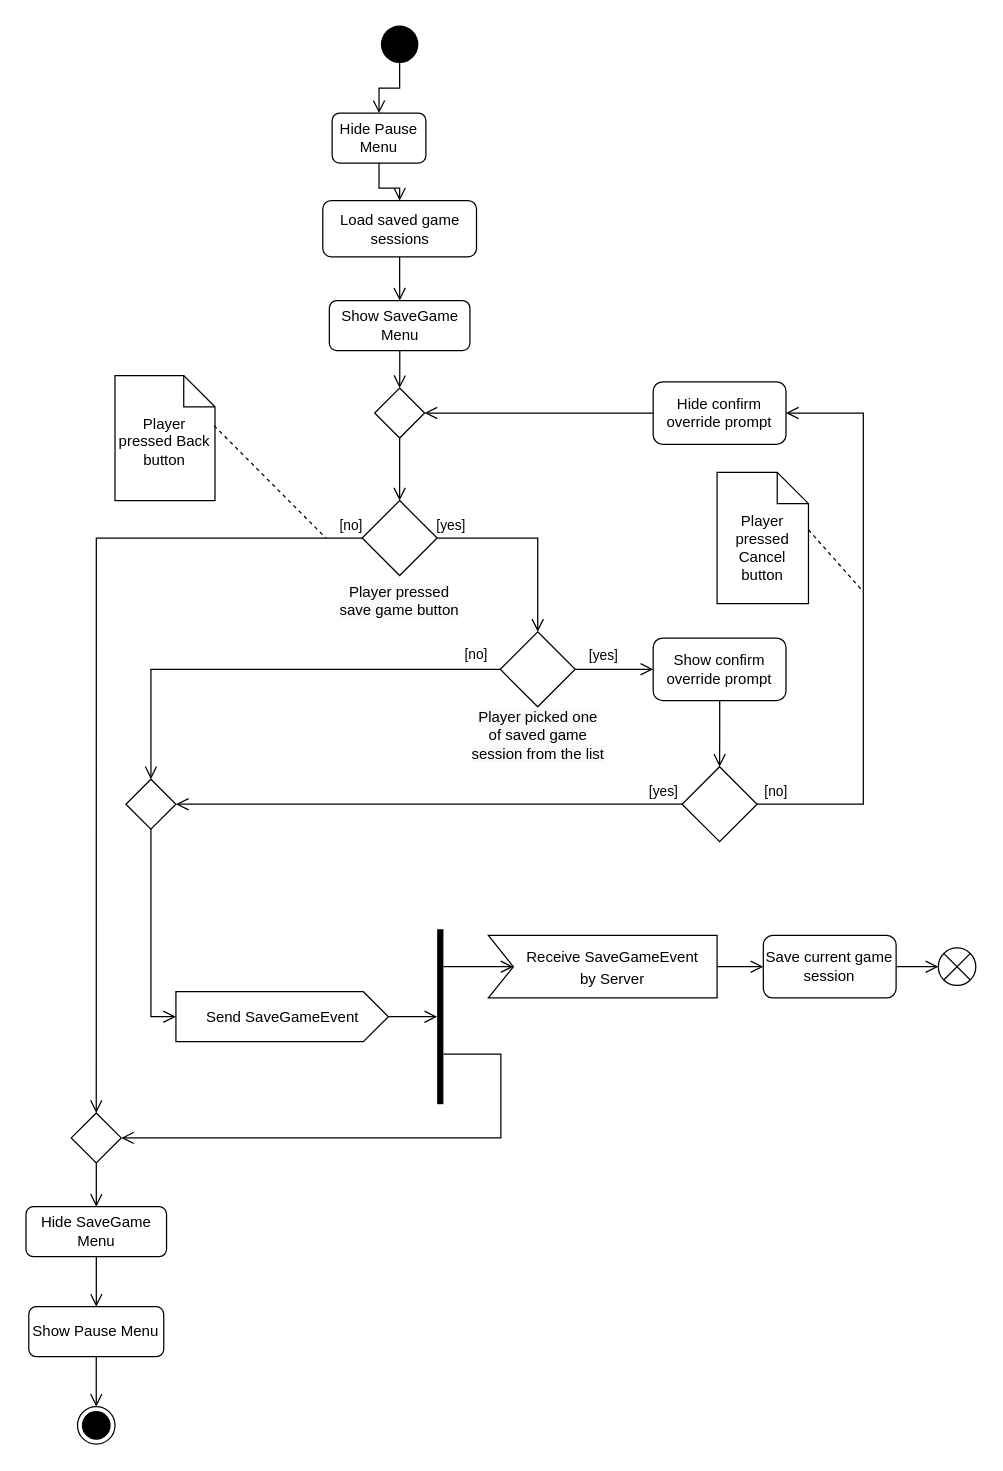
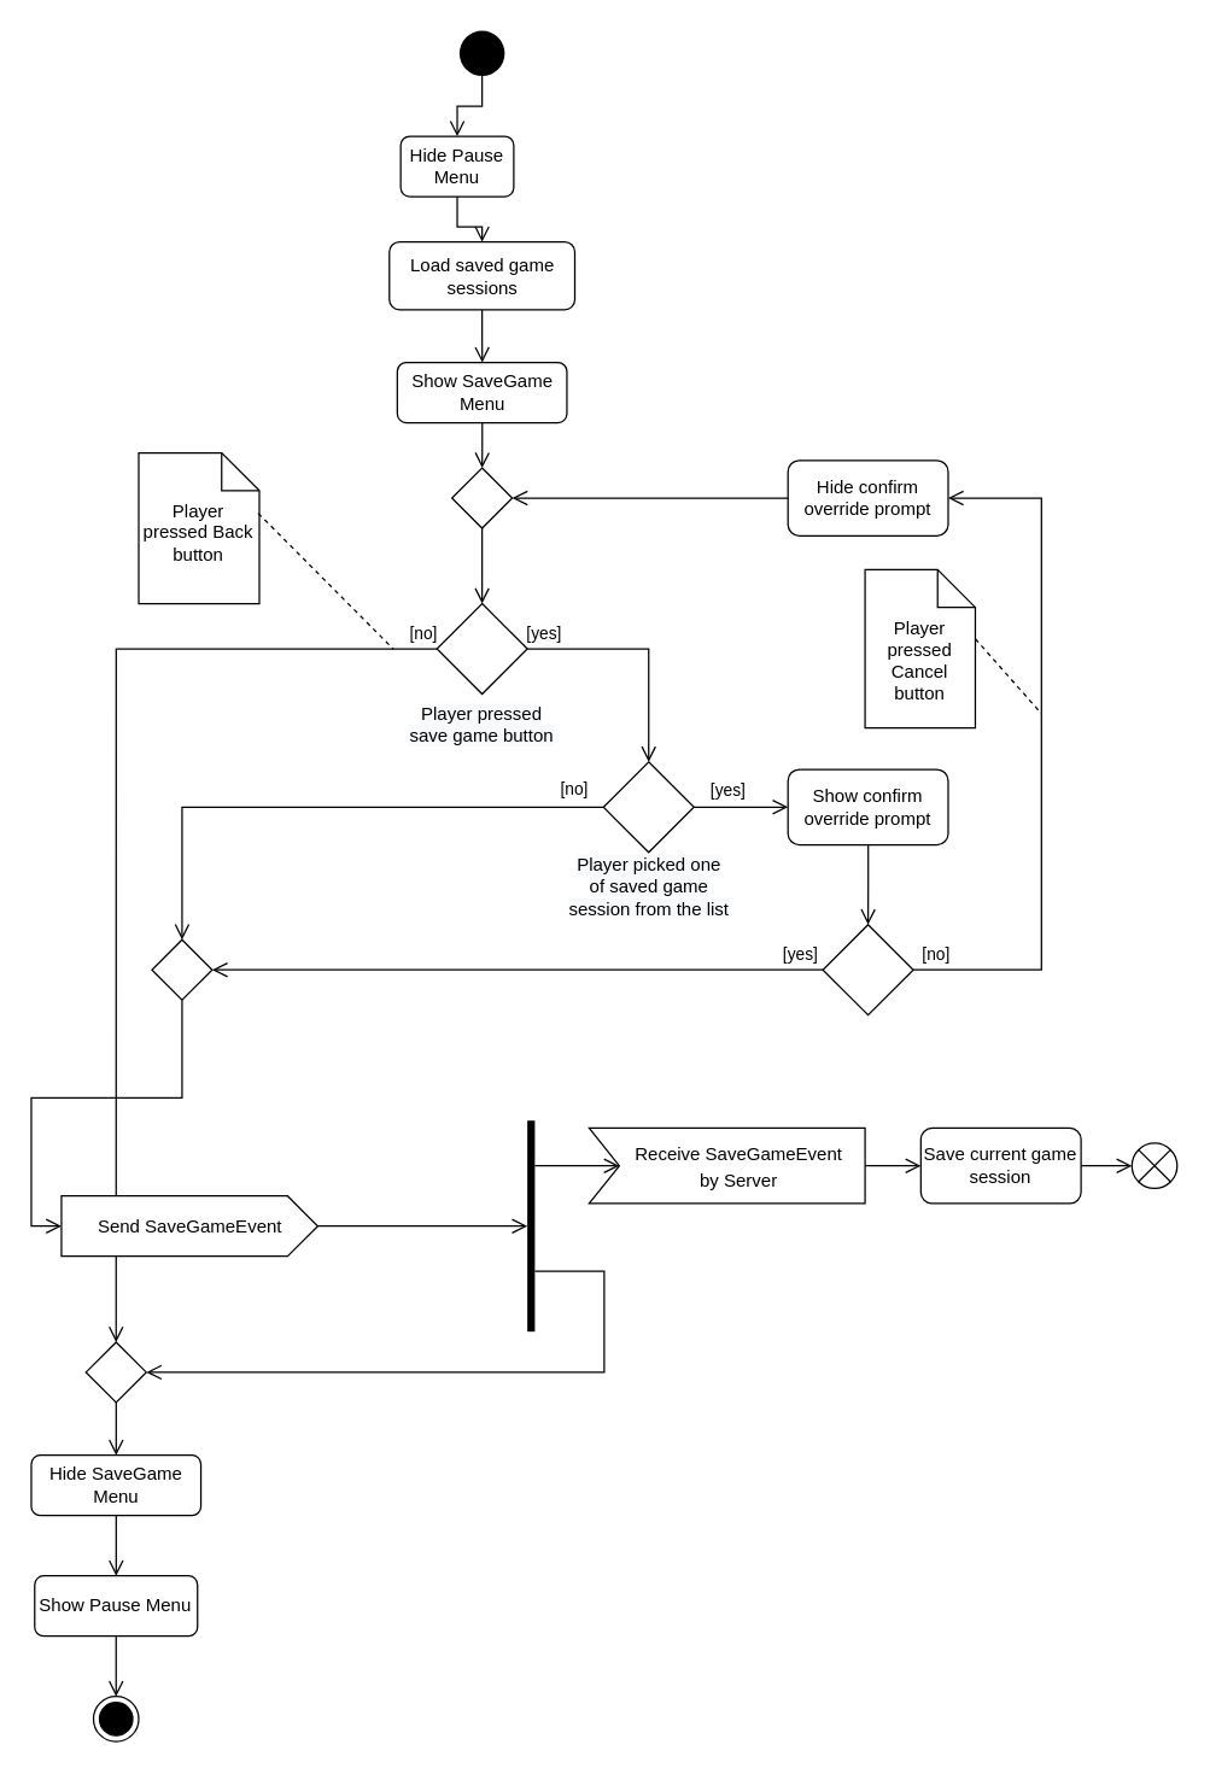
  <mxCell id="0" />
  <mxCell id="1" parent="0" />
  <mxCell id="2" value="" style="edgeStyle=orthogonalEdgeStyle;html=1;verticalAlign=bottom;endArrow=open;endSize=8;strokeColor=#000000;rounded=0;entryX=0.5;entryY=0;entryDx=0;entryDy=0;exitX=0.5;exitY=1;exitDx=0;exitDy=0;" parent="1" source="9" target="4" edge="1"><mxGeometry relative="1" as="geometry"><mxPoint x="312" y="145" as="targetPoint" /><mxPoint x="312.5" y="115" as="sourcePoint" /></mxGeometry></mxCell>
  <mxCell id="3" style="edgeStyle=orthogonalEdgeStyle;rounded=0;orthogonalLoop=1;jettySize=auto;html=1;endArrow=open;endFill=0;endSize=8;" parent="1" source="4" target="15" edge="1"><mxGeometry relative="1" as="geometry"><mxPoint x="319" y="170" as="targetPoint" /></mxGeometry></mxCell>
  <mxCell id="4" value="Hide Pause Menu" style="rounded=1;whiteSpace=wrap;html=1;strokeColor=#000000;" parent="1" vertex="1"><mxGeometry x="265" y="90" width="75" height="40" as="geometry" /></mxCell>
  <mxCell id="5" value="[no]" style="edgeStyle=orthogonalEdgeStyle;rounded=0;orthogonalLoop=1;jettySize=auto;html=1;endArrow=open;endFill=0;endSize=8;strokeColor=#000000;strokeWidth=1;exitX=0;exitY=0.5;exitDx=0;exitDy=0;entryX=0.5;entryY=0;entryDx=0;entryDy=0;" parent="1" source="24" target="28" edge="1"><mxGeometry x="-0.973" y="-10" relative="1" as="geometry"><mxPoint x="190" y="510" as="targetPoint" /><mxPoint x="309" y="570" as="sourcePoint" /><mxPoint as="offset" /></mxGeometry></mxCell>
  <mxCell id="6" style="edgeStyle=orthogonalEdgeStyle;rounded=0;orthogonalLoop=1;jettySize=auto;html=1;endArrow=open;endFill=0;endSize=8;entryX=0.5;entryY=0;entryDx=0;entryDy=0;" edge="1" parent="1" source="7" target="38"><mxGeometry relative="1" as="geometry" /></mxCell>
  <mxCell id="7" value="Show SaveGame Menu" style="rounded=1;whiteSpace=wrap;html=1;strokeColor=#000000;" parent="1" vertex="1"><mxGeometry x="262.75" y="240" width="112.5" height="40" as="geometry" /></mxCell>
  <mxCell id="8" value="[no]" style="edgeStyle=orthogonalEdgeStyle;rounded=0;orthogonalLoop=1;jettySize=auto;html=1;endArrow=open;endFill=0;endSize=8;strokeColor=#000000;strokeWidth=1;fontSize=11;exitX=0;exitY=0.5;exitDx=0;exitDy=0;entryX=0.5;entryY=0;entryDx=0;entryDy=0;" parent="1" source="10" target="22" edge="1"><mxGeometry x="-0.893" y="-12" relative="1" as="geometry"><mxPoint as="offset" /><mxPoint x="229" y="664.976" as="sourcePoint" /><Array as="points"><mxPoint x="120" y="535" /></Array><mxPoint x="120" y="635" as="targetPoint" /></mxGeometry></mxCell>
  <mxCell id="9" value="" style="ellipse;fillColor=#000000;strokeColor=none;" parent="1" vertex="1"><mxGeometry x="304" y="20" width="30" height="30" as="geometry" /></mxCell>
  <mxCell id="10" value="" style="rhombus;" parent="1" vertex="1"><mxGeometry x="399.5" y="505" width="60" height="60" as="geometry" /></mxCell>
  <mxCell id="11" value="" style="ellipse;html=1;shape=endState;fillColor=#000000;strokeColor=#000000;" parent="1" vertex="1"><mxGeometry x="61.25" y="1125" width="30" height="30" as="geometry" /></mxCell>
  <mxCell id="12" style="edgeStyle=orthogonalEdgeStyle;rounded=0;orthogonalLoop=1;jettySize=auto;html=1;endArrow=open;endFill=0;endSize=8;exitX=0.5;exitY=1;exitDx=0;exitDy=0;" parent="1" source="15" target="7" edge="1"><mxGeometry relative="1" as="geometry"><mxPoint x="319" y="215" as="sourcePoint" /></mxGeometry></mxCell>
  <mxCell id="13" value="Player pressed Back button" style="shape=note2;boundedLbl=1;whiteSpace=wrap;html=1;size=25;verticalAlign=top;align=center;" parent="1" vertex="1"><mxGeometry x="91.25" y="300" width="80" height="100" as="geometry" /></mxCell>
  <mxCell id="14" style="rounded=0;orthogonalLoop=1;jettySize=auto;html=1;endArrow=none;endFill=0;endSize=8;dashed=1;exitX=0.991;exitY=0.401;exitDx=0;exitDy=0;exitPerimeter=0;" parent="1" source="13" edge="1"><mxGeometry relative="1" as="geometry"><mxPoint x="260" y="430" as="targetPoint" /><mxPoint x="210" y="350" as="sourcePoint" /></mxGeometry></mxCell>
  <mxCell id="15" value="Load saved game sessions" style="rounded=1;whiteSpace=wrap;html=1;strokeColor=#000000;" vertex="1" parent="1"><mxGeometry x="257.5" y="160" width="123" height="45" as="geometry" /></mxCell>
  <mxCell id="16" value="&lt;span style=&quot;color: rgb(0, 0, 0); font-family: Helvetica; font-size: 12px; font-style: normal; font-variant-ligatures: normal; font-variant-caps: normal; font-weight: 400; letter-spacing: normal; orphans: 2; text-indent: 0px; text-transform: none; widows: 2; word-spacing: 0px; -webkit-text-stroke-width: 0px; background-color: rgb(248, 249, 250); text-decoration-thickness: initial; text-decoration-style: initial; text-decoration-color: initial; float: none; display: inline !important;&quot;&gt;Player pressed&lt;/span&gt;&lt;br style=&quot;color: rgb(0, 0, 0); font-family: Helvetica; font-size: 12px; font-style: normal; font-variant-ligatures: normal; font-variant-caps: normal; font-weight: 400; letter-spacing: normal; orphans: 2; text-indent: 0px; text-transform: none; widows: 2; word-spacing: 0px; -webkit-text-stroke-width: 0px; background-color: rgb(248, 249, 250); text-decoration-thickness: initial; text-decoration-style: initial; text-decoration-color: initial;&quot;&gt;&lt;span style=&quot;color: rgb(0, 0, 0); font-family: Helvetica; font-size: 12px; font-style: normal; font-variant-ligatures: normal; font-variant-caps: normal; font-weight: 400; letter-spacing: normal; orphans: 2; text-indent: 0px; text-transform: none; widows: 2; word-spacing: 0px; -webkit-text-stroke-width: 0px; background-color: rgb(248, 249, 250); text-decoration-thickness: initial; text-decoration-style: initial; text-decoration-color: initial; float: none; display: inline !important;&quot;&gt;save game button&lt;/span&gt;" style="text;whiteSpace=wrap;html=1;align=center;" parent="1" vertex="1"><mxGeometry x="264" y="460" width="110" height="40" as="geometry" /></mxCell>
  <mxCell id="17" value="" style="edgeStyle=orthogonalEdgeStyle;rounded=0;orthogonalLoop=1;jettySize=auto;html=1;endArrow=open;endFill=0;endSize=8;strokeColor=#000000;strokeWidth=1;exitX=1;exitY=0.5;exitDx=0;exitDy=0;entryX=0;entryY=0.5;entryDx=0;entryDy=0;" edge="1" parent="1" source="10" target="36"><mxGeometry relative="1" as="geometry"><mxPoint x="350" y="680" as="sourcePoint" /><mxPoint x="500" y="563" as="targetPoint" /><Array as="points"><mxPoint x="500" y="535" /><mxPoint x="500" y="535" /></Array></mxGeometry></mxCell>
  <mxCell id="18" value="[yes]" style="edgeLabel;html=1;align=center;verticalAlign=middle;resizable=0;points=[];fontSize=11;" vertex="1" connectable="0" parent="17"><mxGeometry x="-0.399" y="3" relative="1" as="geometry"><mxPoint x="3" y="-9" as="offset" /></mxGeometry></mxCell>
  <mxCell id="19" style="edgeStyle=orthogonalEdgeStyle;rounded=0;orthogonalLoop=1;jettySize=auto;html=1;endArrow=open;endFill=0;endSize=8;" edge="1" parent="1" source="20" target="47"><mxGeometry relative="1" as="geometry" /></mxCell>
- <mxCell id="20" value="&lt;span style=&quot;font-size: 12px;&quot;&gt;Send SaveGameEvent&lt;/span&gt;" style="html=1;shape=mxgraph.infographic.ribbonSimple;notch1=0;notch2=20;align=center;verticalAlign=middle;fontSize=14;fontStyle=0;fillColor=#FFFFFF;strokeColor=#000000;" vertex="1" parent="1"><mxGeometry x="140" y="793" width="170" height="40" as="geometry" /></mxCell>
+ <mxCell id="20" value="&lt;span style=&quot;font-size: 12px;&quot;&gt;Send SaveGameEvent&lt;/span&gt;" style="html=1;shape=mxgraph.infographic.ribbonSimple;notch1=0;notch2=20;align=center;verticalAlign=middle;fontSize=14;fontStyle=0;fillColor=#FFFFFF;strokeColor=#000000;" vertex="1" parent="1"><mxGeometry x="40" y="793" width="170" height="40" as="geometry" /></mxCell>
  <mxCell id="21" style="edgeStyle=orthogonalEdgeStyle;rounded=0;orthogonalLoop=1;jettySize=auto;html=1;entryX=0;entryY=0;entryDx=0;entryDy=20;entryPerimeter=0;endArrow=open;endFill=0;endSize=8;" edge="1" parent="1" source="22" target="20"><mxGeometry relative="1" as="geometry" /></mxCell>
  <mxCell id="22" value="" style="rhombus;strokeColor=#000000;" vertex="1" parent="1"><mxGeometry x="100" y="623" width="40" height="40" as="geometry" /></mxCell>
  <mxCell id="23" value="[yes]" style="edgeStyle=orthogonalEdgeStyle;rounded=0;orthogonalLoop=1;jettySize=auto;html=1;entryX=0.5;entryY=0;entryDx=0;entryDy=0;endArrow=open;endFill=0;endSize=8;" edge="1" parent="1" source="24" target="10"><mxGeometry x="-0.854" y="10" relative="1" as="geometry"><mxPoint as="offset" /></mxGeometry></mxCell>
  <mxCell id="24" value="" style="rhombus;" vertex="1" parent="1"><mxGeometry x="289" y="400" width="60" height="60" as="geometry" /></mxCell>
  <mxCell id="25" style="edgeStyle=orthogonalEdgeStyle;rounded=0;orthogonalLoop=1;jettySize=auto;html=1;endArrow=open;endFill=0;endSize=8;" edge="1" parent="1" source="26" target="30"><mxGeometry relative="1" as="geometry" /></mxCell>
  <mxCell id="26" value="Hide SaveGame Menu" style="rounded=1;whiteSpace=wrap;html=1;strokeColor=#000000;" vertex="1" parent="1"><mxGeometry x="20" y="965" width="112.5" height="40" as="geometry" /></mxCell>
  <mxCell id="27" style="edgeStyle=orthogonalEdgeStyle;rounded=0;orthogonalLoop=1;jettySize=auto;html=1;endArrow=open;endFill=0;endSize=8;" edge="1" parent="1" source="28" target="26"><mxGeometry relative="1" as="geometry" /></mxCell>
  <mxCell id="28" value="" style="rhombus;strokeColor=#000000;" vertex="1" parent="1"><mxGeometry x="56.25" y="890" width="40" height="40" as="geometry" /></mxCell>
  <mxCell id="29" style="edgeStyle=orthogonalEdgeStyle;rounded=0;orthogonalLoop=1;jettySize=auto;html=1;endArrow=open;endFill=0;endSize=8;" edge="1" parent="1" source="30" target="11"><mxGeometry relative="1" as="geometry" /></mxCell>
  <mxCell id="30" value="Show Pause Menu" style="rounded=1;whiteSpace=wrap;html=1;strokeColor=#000000;" vertex="1" parent="1"><mxGeometry x="22.25" y="1045" width="108" height="40" as="geometry" /></mxCell>
  <mxCell id="31" value="&lt;span style=&quot;color: rgb(0, 0, 0); font-family: Helvetica; font-size: 12px; font-style: normal; font-variant-ligatures: normal; font-variant-caps: normal; font-weight: 400; letter-spacing: normal; orphans: 2; text-indent: 0px; text-transform: none; widows: 2; word-spacing: 0px; -webkit-text-stroke-width: 0px; background-color: rgb(248, 249, 250); text-decoration-thickness: initial; text-decoration-style: initial; text-decoration-color: initial; float: none; display: inline !important;&quot;&gt;Player picked one of saved game session from the list&lt;/span&gt;" style="text;whiteSpace=wrap;html=1;align=center;" vertex="1" parent="1"><mxGeometry x="374.5" y="560" width="110" height="40" as="geometry" /></mxCell>
  <mxCell id="32" value="[yes]" style="edgeStyle=orthogonalEdgeStyle;rounded=0;orthogonalLoop=1;jettySize=auto;html=1;entryX=1;entryY=0.5;entryDx=0;entryDy=0;endArrow=open;endFill=0;endSize=8;" edge="1" parent="1" source="34" target="22"><mxGeometry x="-0.927" y="-10" relative="1" as="geometry"><mxPoint as="offset" /></mxGeometry></mxCell>
  <mxCell id="33" value="[no]" style="edgeStyle=orthogonalEdgeStyle;rounded=0;orthogonalLoop=1;jettySize=auto;html=1;entryX=1;entryY=0.5;entryDx=0;entryDy=0;endArrow=open;endFill=0;endSize=8;" edge="1" parent="1" source="34" target="40"><mxGeometry x="-0.935" y="10" relative="1" as="geometry"><Array as="points"><mxPoint x="690" y="643" /><mxPoint x="690" y="330" /></Array><mxPoint as="offset" /></mxGeometry></mxCell>
  <mxCell id="34" value="" style="rhombus;" vertex="1" parent="1"><mxGeometry x="545" y="613" width="60" height="60" as="geometry" /></mxCell>
  <mxCell id="35" style="edgeStyle=orthogonalEdgeStyle;rounded=0;orthogonalLoop=1;jettySize=auto;html=1;entryX=0.5;entryY=0;entryDx=0;entryDy=0;endArrow=open;endFill=0;endSize=8;" edge="1" parent="1" source="36" target="34"><mxGeometry relative="1" as="geometry" /></mxCell>
  <mxCell id="36" value="Show confirm override prompt" style="rounded=1;whiteSpace=wrap;html=1;strokeColor=#000000;strokeWidth=1;" vertex="1" parent="1"><mxGeometry x="521.88" y="510" width="106.25" height="50" as="geometry" /></mxCell>
  <mxCell id="37" style="edgeStyle=orthogonalEdgeStyle;rounded=0;orthogonalLoop=1;jettySize=auto;html=1;entryX=0.5;entryY=0;entryDx=0;entryDy=0;endArrow=open;endFill=0;endSize=8;" edge="1" parent="1" source="38" target="24"><mxGeometry relative="1" as="geometry" /></mxCell>
  <mxCell id="38" value="" style="rhombus;strokeColor=#000000;" vertex="1" parent="1"><mxGeometry x="299" y="310" width="40" height="40" as="geometry" /></mxCell>
  <mxCell id="39" style="edgeStyle=orthogonalEdgeStyle;rounded=0;orthogonalLoop=1;jettySize=auto;html=1;entryX=1;entryY=0.5;entryDx=0;entryDy=0;endArrow=open;endFill=0;endSize=8;" edge="1" parent="1" source="40" target="38"><mxGeometry relative="1" as="geometry" /></mxCell>
  <mxCell id="40" value="Hide confirm override prompt" style="rounded=1;whiteSpace=wrap;html=1;strokeColor=#000000;strokeWidth=1;" vertex="1" parent="1"><mxGeometry x="521.88" y="305" width="106.25" height="50" as="geometry" /></mxCell>
  <mxCell id="41" value="Player pressed Cancel button" style="shape=note2;boundedLbl=1;whiteSpace=wrap;html=1;size=25;verticalAlign=top;align=center;" vertex="1" parent="1"><mxGeometry x="573" y="377.5" width="73.12" height="105" as="geometry" /></mxCell>
  <mxCell id="42" style="rounded=0;orthogonalLoop=1;jettySize=auto;html=1;endArrow=none;endFill=0;endSize=8;dashed=1;exitX=1;exitY=0.437;exitDx=0;exitDy=0;exitPerimeter=0;" edge="1" parent="1" source="41"><mxGeometry relative="1" as="geometry"><mxPoint x="690" y="473" as="targetPoint" /><mxPoint x="99.28" y="335.1" as="sourcePoint" /></mxGeometry></mxCell>
  <mxCell id="43" style="edgeStyle=orthogonalEdgeStyle;rounded=0;orthogonalLoop=1;jettySize=auto;html=1;endSize=8;endArrow=open;endFill=0;entryX=0;entryY=0.5;entryDx=0;entryDy=0;" edge="1" parent="1" source="44" target="50"><mxGeometry relative="1" as="geometry"><mxPoint x="660" y="778" as="targetPoint" /></mxGeometry></mxCell>
  <mxCell id="44" value="&lt;span style=&quot;font-size: 12px;&quot;&gt;Receive SaveGameEvent &lt;br&gt;by Server&lt;/span&gt;" style="html=1;shape=mxgraph.infographic.ribbonSimple;notch1=20;notch2=0;align=center;verticalAlign=middle;fontSize=14;fontStyle=0;fillColor=#FFFFFF;flipH=0;spacingRight=0;spacingLeft=14;strokeColor=#000000;" vertex="1" parent="1"><mxGeometry x="390" y="748" width="183" height="50" as="geometry" /></mxCell>
  <mxCell id="45" style="edgeStyle=orthogonalEdgeStyle;rounded=0;orthogonalLoop=1;jettySize=auto;html=1;entryX=0;entryY=0;entryDx=20;entryDy=25;entryPerimeter=0;endArrow=open;endFill=0;endSize=8;" edge="1" parent="1" source="47" target="44"><mxGeometry relative="1" as="geometry"><Array as="points"><mxPoint x="370" y="773" /><mxPoint x="370" y="773" /></Array></mxGeometry></mxCell>
  <mxCell id="46" style="edgeStyle=orthogonalEdgeStyle;rounded=0;orthogonalLoop=1;jettySize=auto;html=1;entryX=1;entryY=0.5;entryDx=0;entryDy=0;endArrow=open;endFill=0;endSize=8;" edge="1" parent="1" source="47" target="28"><mxGeometry relative="1" as="geometry"><Array as="points"><mxPoint x="400" y="843" /><mxPoint x="400" y="910" /></Array></mxGeometry></mxCell>
  <mxCell id="47" value="" style="html=1;points=[];perimeter=orthogonalPerimeter;fillColor=#000000;strokeColor=none;" vertex="1" parent="1"><mxGeometry x="349" y="743" width="5" height="140" as="geometry" /></mxCell>
  <mxCell id="48" style="edgeStyle=orthogonalEdgeStyle;rounded=0;orthogonalLoop=1;jettySize=auto;html=1;entryX=0;entryY=0.5;entryDx=0;entryDy=0;endArrow=open;endFill=0;endSize=8;exitX=1;exitY=0.5;exitDx=0;exitDy=0;" edge="1" parent="1" source="50" target="49"><mxGeometry relative="1" as="geometry"><mxPoint x="800" y="778" as="sourcePoint" /></mxGeometry></mxCell>
  <mxCell id="49" value="" style="shape=sumEllipse;perimeter=ellipsePerimeter;whiteSpace=wrap;html=1;backgroundOutline=1;" vertex="1" parent="1"><mxGeometry x="750" y="758" width="30" height="30" as="geometry" /></mxCell>
  <mxCell id="50" value="Save current game session" style="rounded=1;whiteSpace=wrap;html=1;strokeColor=#000000;strokeWidth=1;" vertex="1" parent="1"><mxGeometry x="610" y="748" width="106.25" height="50" as="geometry" /></mxCell>
